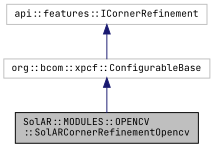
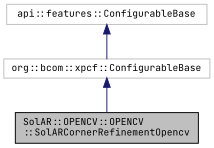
  digraph {
    fontname="JetBrains Mono"
    node [color=grey75 fillcolor=white fontname="JetBrains Mono" fontsize=10 shape=record style=filled]
    edge [color=midnightblue dir=back fontname="JetBrains Mono" fontsize=10 labelfontname=Helvetica labelfontsize=10 style=solid]
-   n1 [color=black fillcolor=grey75 fontcolor=black height=0.2 label="SolAR::MODULES::OPENCV\l::SolARCornerRefinementOpencv" width=0.4]
+   n1 [color=black fillcolor=grey75 fontcolor=black height=0.2 label="SolAR::OPENCV::OPENCV\l::SolARCornerRefinementOpencv" width=0.4]
    n2 [height=0.2 label="org::bcom::xpcf::ConfigurableBase" width=0.4]
-   n3 [height=0.2 label="api::features::ICornerRefinement" width=0.4]
+   n3 [height=0.2 label="api::features::ConfigurableBase" width=0.4]
    n2 -> n1
    n3 -> n2
  }
